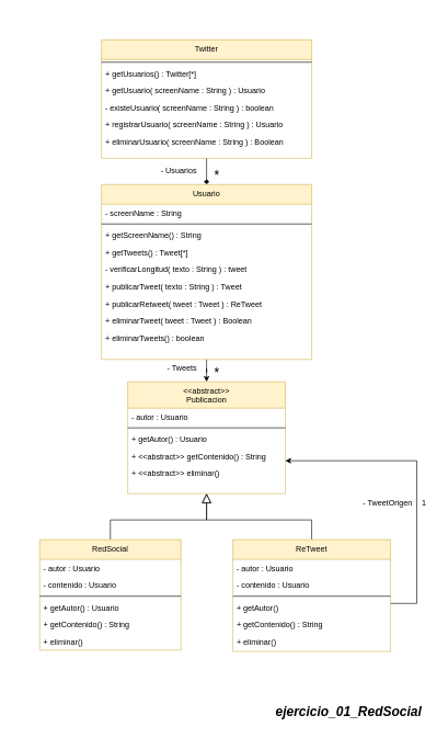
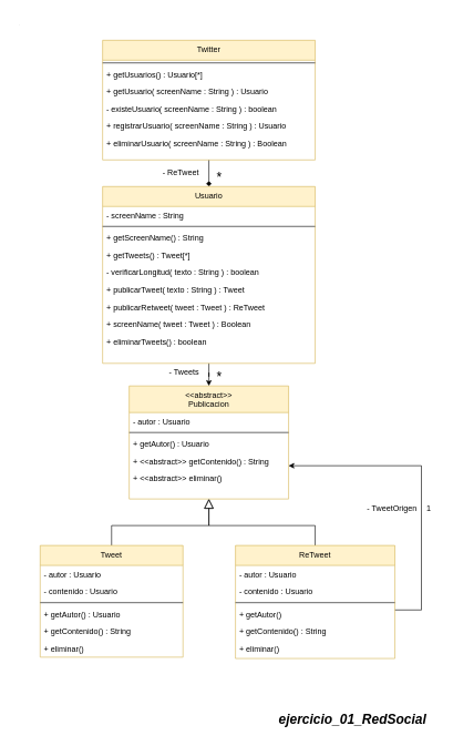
  <mxCell id="0" />
  <mxCell id="1" parent="0" />
  <mxCell id="2" style="edgeStyle=orthogonalEdgeStyle;rounded=0;orthogonalLoop=1;jettySize=auto;html=1;exitX=0.5;exitY=1;exitDx=0;exitDy=0;endArrow=diamond;" edge="1" parent="1" source="3" target="12"><mxGeometry relative="1" as="geometry" /></mxCell>
  <mxCell id="3" value="Twitter" style="swimlane;fontStyle=0;align=center;verticalAlign=top;childLayout=stackLayout;horizontal=1;startSize=30;horizontalStack=0;resizeParent=1;resizeLast=0;collapsible=1;marginBottom=0;rounded=0;shadow=0;strokeWidth=1;fillColor=#fff2cc;strokeColor=#d6b656;" vertex="1" parent="1"><mxGeometry x="154" y="60" width="320" height="180" as="geometry"><mxRectangle x="110" y="-20" width="160" height="26" as="alternateBounds" /></mxGeometry></mxCell>
  <mxCell id="4" value="" style="line;html=1;strokeWidth=1;align=left;verticalAlign=middle;spacingTop=-1;spacingLeft=3;spacingRight=3;rotatable=0;labelPosition=right;points=[];portConstraint=eastwest;" vertex="1" parent="3"><mxGeometry y="30" width="320" height="8" as="geometry" /></mxCell>
- <mxCell id="5" value="+ getUsuarios() : Twitter[*]" style="text;align=left;verticalAlign=top;spacingLeft=4;spacingRight=4;overflow=hidden;rotatable=0;points=[[0,0.5],[1,0.5]];portConstraint=eastwest;" vertex="1" parent="3"><mxGeometry y="38" width="320" height="26" as="geometry" /></mxCell>
+ <mxCell id="5" value="+ getUsuarios() : Usuario[*]" style="text;align=left;verticalAlign=top;spacingLeft=4;spacingRight=4;overflow=hidden;rotatable=0;points=[[0,0.5],[1,0.5]];portConstraint=eastwest;" vertex="1" parent="3"><mxGeometry y="38" width="320" height="26" as="geometry" /></mxCell>
  <mxCell id="6" value="+ getUsuario( screenName : String ) : Usuario" style="text;align=left;verticalAlign=top;spacingLeft=4;spacingRight=4;overflow=hidden;rotatable=0;points=[[0,0.5],[1,0.5]];portConstraint=eastwest;rounded=0;shadow=0;html=0;" vertex="1" parent="3"><mxGeometry y="64" width="320" height="26" as="geometry" /></mxCell>
  <mxCell id="7" value="- existeUsuario( screenName : String ) : boolean" style="text;align=left;verticalAlign=top;spacingLeft=4;spacingRight=4;overflow=hidden;rotatable=0;points=[[0,0.5],[1,0.5]];portConstraint=eastwest;rounded=0;shadow=0;html=0;" vertex="1" parent="3"><mxGeometry y="90" width="320" height="26" as="geometry" /></mxCell>
  <mxCell id="8" value="+ registrarUsuario( screenName : String ) : Usuario" style="text;align=left;verticalAlign=top;spacingLeft=4;spacingRight=4;overflow=hidden;rotatable=0;points=[[0,0.5],[1,0.5]];portConstraint=eastwest;rounded=0;shadow=0;html=0;" vertex="1" parent="3"><mxGeometry y="116" width="320" height="26" as="geometry" /></mxCell>
  <mxCell id="9" style="edgeStyle=orthogonalEdgeStyle;rounded=0;orthogonalLoop=1;jettySize=auto;html=1;exitX=1;exitY=0.5;exitDx=0;exitDy=0;" edge="1" parent="3" source="6" target="6"><mxGeometry relative="1" as="geometry" /></mxCell>
  <mxCell id="10" value="+ eliminarUsuario( screenName : String ) : Boolean&#10;" style="text;align=left;verticalAlign=top;spacingLeft=4;spacingRight=4;overflow=hidden;rotatable=0;points=[[0,0.5],[1,0.5]];portConstraint=eastwest;rounded=0;shadow=0;html=0;" vertex="1" parent="3"><mxGeometry y="142" width="320" height="26" as="geometry" /></mxCell>
  <mxCell id="11" style="edgeStyle=orthogonalEdgeStyle;rounded=0;orthogonalLoop=1;jettySize=auto;html=1;entryX=0.5;entryY=0;entryDx=0;entryDy=0;" edge="1" parent="1" source="12" target="23"><mxGeometry relative="1" as="geometry" /></mxCell>
  <mxCell id="12" value="Usuario" style="swimlane;fontStyle=0;align=center;verticalAlign=top;childLayout=stackLayout;horizontal=1;startSize=30;horizontalStack=0;resizeParent=1;resizeLast=0;collapsible=1;marginBottom=0;rounded=0;shadow=0;strokeWidth=1;fillColor=#fff2cc;strokeColor=#d6b656;" vertex="1" parent="1"><mxGeometry x="154" y="280" width="320" height="266" as="geometry"><mxRectangle x="110" y="-20" width="160" height="26" as="alternateBounds" /></mxGeometry></mxCell>
  <mxCell id="13" value="- screenName : String" style="text;align=left;verticalAlign=top;spacingLeft=4;spacingRight=4;overflow=hidden;rotatable=0;points=[[0,0.5],[1,0.5]];portConstraint=eastwest;" vertex="1" parent="12"><mxGeometry y="30" width="320" height="26" as="geometry" /></mxCell>
  <mxCell id="14" value="" style="line;html=1;strokeWidth=1;align=left;verticalAlign=middle;spacingTop=-1;spacingLeft=3;spacingRight=3;rotatable=0;labelPosition=right;points=[];portConstraint=eastwest;" vertex="1" parent="12"><mxGeometry y="56" width="320" height="8" as="geometry" /></mxCell>
  <mxCell id="15" value="+ getScreenName() : String" style="text;align=left;verticalAlign=top;spacingLeft=4;spacingRight=4;overflow=hidden;rotatable=0;points=[[0,0.5],[1,0.5]];portConstraint=eastwest;rounded=0;shadow=0;html=0;" vertex="1" parent="12"><mxGeometry y="64" width="320" height="26" as="geometry" /></mxCell>
  <mxCell id="16" value="+ getTweets() : Tweet[*]" style="text;align=left;verticalAlign=top;spacingLeft=4;spacingRight=4;overflow=hidden;rotatable=0;points=[[0,0.5],[1,0.5]];portConstraint=eastwest;rounded=0;shadow=0;html=0;" vertex="1" parent="12"><mxGeometry y="90" width="320" height="26" as="geometry" /></mxCell>
- <mxCell id="17" value="- verificarLongitud( texto : String ) : tweet&#10;" style="text;align=left;verticalAlign=top;spacingLeft=4;spacingRight=4;overflow=hidden;rotatable=0;points=[[0,0.5],[1,0.5]];portConstraint=eastwest;rounded=0;shadow=0;html=0;" vertex="1" parent="12"><mxGeometry y="116" width="320" height="26" as="geometry" /></mxCell>
+ <mxCell id="17" value="- verificarLongitud( texto : String ) : boolean&#10;" style="text;align=left;verticalAlign=top;spacingLeft=4;spacingRight=4;overflow=hidden;rotatable=0;points=[[0,0.5],[1,0.5]];portConstraint=eastwest;rounded=0;shadow=0;html=0;" vertex="1" parent="12"><mxGeometry y="116" width="320" height="26" as="geometry" /></mxCell>
  <mxCell id="18" value="+ publicarTweet( texto : String ) : Tweet&#10;" style="text;align=left;verticalAlign=top;spacingLeft=4;spacingRight=4;overflow=hidden;rotatable=0;points=[[0,0.5],[1,0.5]];portConstraint=eastwest;rounded=0;shadow=0;html=0;" vertex="1" parent="12"><mxGeometry y="142" width="320" height="26" as="geometry" /></mxCell>
  <mxCell id="19" style="edgeStyle=orthogonalEdgeStyle;rounded=0;orthogonalLoop=1;jettySize=auto;html=1;exitX=1;exitY=0.5;exitDx=0;exitDy=0;" edge="1" parent="12" source="15" target="15"><mxGeometry relative="1" as="geometry" /></mxCell>
  <mxCell id="20" value="+ publicarRetweet( tweet : Tweet ) : ReTweet" style="text;align=left;verticalAlign=top;spacingLeft=4;spacingRight=4;overflow=hidden;rotatable=0;points=[[0,0.5],[1,0.5]];portConstraint=eastwest;rounded=0;shadow=0;html=0;" vertex="1" parent="12"><mxGeometry y="168" width="320" height="26" as="geometry" /></mxCell>
- <mxCell id="21" value="+ eliminarTweet( tweet : Tweet ) : Boolean&#10;" style="text;align=left;verticalAlign=top;spacingLeft=4;spacingRight=4;overflow=hidden;rotatable=0;points=[[0,0.5],[1,0.5]];portConstraint=eastwest;rounded=0;shadow=0;html=0;" vertex="1" parent="12"><mxGeometry y="194" width="320" height="26" as="geometry" /></mxCell>
+ <mxCell id="21" value="+ screenName( tweet : Tweet ) : Boolean&#10;" style="text;align=left;verticalAlign=top;spacingLeft=4;spacingRight=4;overflow=hidden;rotatable=0;points=[[0,0.5],[1,0.5]];portConstraint=eastwest;rounded=0;shadow=0;html=0;" vertex="1" parent="12"><mxGeometry y="194" width="320" height="26" as="geometry" /></mxCell>
  <mxCell id="22" value="+ eliminarTweets() : boolean" style="text;align=left;verticalAlign=top;spacingLeft=4;spacingRight=4;overflow=hidden;rotatable=0;points=[[0,0.5],[1,0.5]];portConstraint=eastwest;rounded=0;shadow=0;html=0;" vertex="1" parent="12"><mxGeometry y="220" width="320" height="46" as="geometry" /></mxCell>
  <mxCell id="23" value="&lt;&lt;abstract&gt;&gt;&#10;Publicacion" style="swimlane;fontStyle=0;align=center;verticalAlign=top;childLayout=stackLayout;horizontal=1;startSize=40;horizontalStack=0;resizeParent=1;resizeLast=0;collapsible=1;marginBottom=0;rounded=0;shadow=0;strokeWidth=1;fillColor=#fff2cc;strokeColor=#d6b656;" vertex="1" parent="1"><mxGeometry x="194" y="580" width="240" height="170" as="geometry"><mxRectangle x="110" y="-20" width="160" height="26" as="alternateBounds" /></mxGeometry></mxCell>
  <mxCell id="24" value="- autor : Usuario" style="text;align=left;verticalAlign=top;spacingLeft=4;spacingRight=4;overflow=hidden;rotatable=0;points=[[0,0.5],[1,0.5]];portConstraint=eastwest;" vertex="1" parent="23"><mxGeometry y="40" width="240" height="26" as="geometry" /></mxCell>
  <mxCell id="25" value="" style="line;html=1;strokeWidth=1;align=left;verticalAlign=middle;spacingTop=-1;spacingLeft=3;spacingRight=3;rotatable=0;labelPosition=right;points=[];portConstraint=eastwest;" vertex="1" parent="23"><mxGeometry y="66" width="240" height="8" as="geometry" /></mxCell>
  <mxCell id="26" value="+ getAutor() : Usuario" style="text;align=left;verticalAlign=top;spacingLeft=4;spacingRight=4;overflow=hidden;rotatable=0;points=[[0,0.5],[1,0.5]];portConstraint=eastwest;rounded=0;shadow=0;html=0;" vertex="1" parent="23"><mxGeometry y="74" width="240" height="26" as="geometry" /></mxCell>
  <mxCell id="27" value="+ &lt;&lt;abstract&gt;&gt; getContenido() : String" style="text;align=left;verticalAlign=top;spacingLeft=4;spacingRight=4;overflow=hidden;rotatable=0;points=[[0,0.5],[1,0.5]];portConstraint=eastwest;rounded=0;shadow=0;html=0;" vertex="1" parent="23"><mxGeometry y="100" width="240" height="26" as="geometry" /></mxCell>
  <mxCell id="28" value="+ &lt;&lt;abstract&gt;&gt; eliminar() &#10;" style="text;align=left;verticalAlign=top;spacingLeft=4;spacingRight=4;overflow=hidden;rotatable=0;points=[[0,0.5],[1,0.5]];portConstraint=eastwest;rounded=0;shadow=0;html=0;" vertex="1" parent="23"><mxGeometry y="126" width="240" height="26" as="geometry" /></mxCell>
  <mxCell id="29" style="edgeStyle=orthogonalEdgeStyle;rounded=0;orthogonalLoop=1;jettySize=auto;html=1;exitX=1;exitY=0.5;exitDx=0;exitDy=0;" edge="1" parent="23" source="26" target="26"><mxGeometry relative="1" as="geometry" /></mxCell>
  <mxCell id="30" style="edgeStyle=orthogonalEdgeStyle;rounded=0;orthogonalLoop=1;jettySize=auto;html=1;entryX=0.5;entryY=1;entryDx=0;entryDy=0;endSize=12;startSize=12;endArrow=block;endFill=0;" edge="1" parent="1" source="31" target="23"><mxGeometry relative="1" as="geometry"><Array as="points"><mxPoint x="168" y="790" /><mxPoint x="314" y="790" /></Array></mxGeometry></mxCell>
- <mxCell id="31" value="RedSocial" style="swimlane;fontStyle=0;align=center;verticalAlign=top;childLayout=stackLayout;horizontal=1;startSize=30;horizontalStack=0;resizeParent=1;resizeLast=0;collapsible=1;marginBottom=0;rounded=0;shadow=0;strokeWidth=1;fillColor=#fff2cc;strokeColor=#d6b656;" vertex="1" parent="1"><mxGeometry x="60" y="820" width="215" height="168" as="geometry"><mxRectangle x="110" y="-20" width="160" height="26" as="alternateBounds" /></mxGeometry></mxCell>
+ <mxCell id="31" value="Tweet" style="swimlane;fontStyle=0;align=center;verticalAlign=top;childLayout=stackLayout;horizontal=1;startSize=30;horizontalStack=0;resizeParent=1;resizeLast=0;collapsible=1;marginBottom=0;rounded=0;shadow=0;strokeWidth=1;fillColor=#fff2cc;strokeColor=#d6b656;" vertex="1" parent="1"><mxGeometry x="60" y="820" width="215" height="168" as="geometry"><mxRectangle x="110" y="-20" width="160" height="26" as="alternateBounds" /></mxGeometry></mxCell>
  <mxCell id="32" value="- autor : Usuario" style="text;align=left;verticalAlign=top;spacingLeft=4;spacingRight=4;overflow=hidden;rotatable=0;points=[[0,0.5],[1,0.5]];portConstraint=eastwest;" vertex="1" parent="31"><mxGeometry y="30" width="215" height="26" as="geometry" /></mxCell>
  <mxCell id="33" value="- contenido : Usuario" style="text;align=left;verticalAlign=top;spacingLeft=4;spacingRight=4;overflow=hidden;rotatable=0;points=[[0,0.5],[1,0.5]];portConstraint=eastwest;" vertex="1" parent="31"><mxGeometry y="56" width="215" height="26" as="geometry" /></mxCell>
  <mxCell id="34" value="" style="line;html=1;strokeWidth=1;align=left;verticalAlign=middle;spacingTop=-1;spacingLeft=3;spacingRight=3;rotatable=0;labelPosition=right;points=[];portConstraint=eastwest;" vertex="1" parent="31"><mxGeometry y="82" width="215" height="8" as="geometry" /></mxCell>
  <mxCell id="35" value="+ getAutor() : Usuario" style="text;align=left;verticalAlign=top;spacingLeft=4;spacingRight=4;overflow=hidden;rotatable=0;points=[[0,0.5],[1,0.5]];portConstraint=eastwest;rounded=0;shadow=0;html=0;" vertex="1" parent="31"><mxGeometry y="90" width="215" height="26" as="geometry" /></mxCell>
  <mxCell id="36" value="+ getContenido() : String" style="text;align=left;verticalAlign=top;spacingLeft=4;spacingRight=4;overflow=hidden;rotatable=0;points=[[0,0.5],[1,0.5]];portConstraint=eastwest;rounded=0;shadow=0;html=0;" vertex="1" parent="31"><mxGeometry y="116" width="215" height="26" as="geometry" /></mxCell>
  <mxCell id="37" value="+ eliminar() " style="text;align=left;verticalAlign=top;spacingLeft=4;spacingRight=4;overflow=hidden;rotatable=0;points=[[0,0.5],[1,0.5]];portConstraint=eastwest;rounded=0;shadow=0;html=0;" vertex="1" parent="31"><mxGeometry y="142" width="215" height="26" as="geometry" /></mxCell>
  <mxCell id="38" style="edgeStyle=orthogonalEdgeStyle;rounded=0;orthogonalLoop=1;jettySize=auto;html=1;exitX=1;exitY=0.5;exitDx=0;exitDy=0;" edge="1" parent="31" source="35" target="35"><mxGeometry relative="1" as="geometry" /></mxCell>
  <mxCell id="39" style="edgeStyle=orthogonalEdgeStyle;rounded=0;orthogonalLoop=1;jettySize=auto;html=1;endSize=12;startSize=12;endArrow=block;endFill=0;" edge="1" parent="1" source="41" target="23"><mxGeometry relative="1" as="geometry"><Array as="points"><mxPoint x="474" y="790" /><mxPoint x="314" y="790" /></Array></mxGeometry></mxCell>
  <mxCell id="40" style="edgeStyle=orthogonalEdgeStyle;rounded=0;orthogonalLoop=1;jettySize=auto;html=1;" edge="1" parent="1" source="41"><mxGeometry relative="1" as="geometry"><mxPoint x="434" y="700" as="targetPoint" /><Array as="points"><mxPoint x="634" y="917" /><mxPoint x="634" y="700" /></Array></mxGeometry></mxCell>
  <mxCell id="41" value="ReTweet" style="swimlane;fontStyle=0;align=center;verticalAlign=top;childLayout=stackLayout;horizontal=1;startSize=30;horizontalStack=0;resizeParent=1;resizeLast=0;collapsible=1;marginBottom=0;rounded=0;shadow=0;strokeWidth=1;fillColor=#fff2cc;strokeColor=#d6b656;" vertex="1" parent="1"><mxGeometry x="354" y="820" width="240" height="170" as="geometry"><mxRectangle x="110" y="-20" width="160" height="26" as="alternateBounds" /></mxGeometry></mxCell>
  <mxCell id="42" value="- autor : Usuario" style="text;align=left;verticalAlign=top;spacingLeft=4;spacingRight=4;overflow=hidden;rotatable=0;points=[[0,0.5],[1,0.5]];portConstraint=eastwest;" vertex="1" parent="41"><mxGeometry y="30" width="240" height="26" as="geometry" /></mxCell>
  <mxCell id="43" value="- contenido : Usuario" style="text;align=left;verticalAlign=top;spacingLeft=4;spacingRight=4;overflow=hidden;rotatable=0;points=[[0,0.5],[1,0.5]];portConstraint=eastwest;" vertex="1" parent="41"><mxGeometry y="56" width="240" height="26" as="geometry" /></mxCell>
  <mxCell id="44" value="" style="line;html=1;strokeWidth=1;align=left;verticalAlign=middle;spacingTop=-1;spacingLeft=3;spacingRight=3;rotatable=0;labelPosition=right;points=[];portConstraint=eastwest;" vertex="1" parent="41"><mxGeometry y="82" width="240" height="8" as="geometry" /></mxCell>
  <mxCell id="45" value="+ getAutor()" style="text;align=left;verticalAlign=top;spacingLeft=4;spacingRight=4;overflow=hidden;rotatable=0;points=[[0,0.5],[1,0.5]];portConstraint=eastwest;rounded=0;shadow=0;html=0;" vertex="1" parent="41"><mxGeometry y="90" width="240" height="26" as="geometry" /></mxCell>
  <mxCell id="46" value="+ getContenido() : String" style="text;align=left;verticalAlign=top;spacingLeft=4;spacingRight=4;overflow=hidden;rotatable=0;points=[[0,0.5],[1,0.5]];portConstraint=eastwest;rounded=0;shadow=0;html=0;" vertex="1" parent="41"><mxGeometry y="116" width="240" height="26" as="geometry" /></mxCell>
  <mxCell id="47" value="+ eliminar() " style="text;align=left;verticalAlign=top;spacingLeft=4;spacingRight=4;overflow=hidden;rotatable=0;points=[[0,0.5],[1,0.5]];portConstraint=eastwest;rounded=0;shadow=0;html=0;" vertex="1" parent="41"><mxGeometry y="142" width="240" height="26" as="geometry" /></mxCell>
  <mxCell id="48" style="edgeStyle=orthogonalEdgeStyle;rounded=0;orthogonalLoop=1;jettySize=auto;html=1;exitX=1;exitY=0.5;exitDx=0;exitDy=0;" edge="1" parent="41" source="45" target="45"><mxGeometry relative="1" as="geometry" /></mxCell>
  <mxCell id="49" value="- TweetOrigen" style="text;html=1;align=center;verticalAlign=middle;whiteSpace=wrap;rounded=0;fontStyle=0" vertex="1" parent="1"><mxGeometry x="550" y="750" width="80" height="30" as="geometry" /></mxCell>
  <mxCell id="50" value="- Tweets" style="text;html=1;align=center;verticalAlign=middle;whiteSpace=wrap;rounded=0;" vertex="1" parent="1"><mxGeometry x="250" y="550" width="54" height="20" as="geometry" /></mxCell>
- <mxCell id="51" value="- Usuarios" style="text;html=1;align=center;verticalAlign=middle;whiteSpace=wrap;rounded=0;" vertex="1" parent="1"><mxGeometry x="240" y="250" width="64" height="20" as="geometry" /></mxCell>
+ <mxCell id="51" value="- ReTweet" style="text;html=1;align=center;verticalAlign=middle;whiteSpace=wrap;rounded=0;" vertex="1" parent="1"><mxGeometry x="240" y="250" width="64" height="20" as="geometry" /></mxCell>
  <mxCell id="52" value="&lt;font style=&quot;font-size: 20px;&quot;&gt;*&lt;/font&gt;" style="text;html=1;align=center;verticalAlign=middle;whiteSpace=wrap;rounded=0;" vertex="1" parent="1"><mxGeometry x="320" y="250" width="20" height="30" as="geometry" /></mxCell>
  <mxCell id="53" value="&lt;font style=&quot;font-size: 20px;&quot;&gt;*&lt;/font&gt;" style="text;html=1;align=center;verticalAlign=middle;whiteSpace=wrap;rounded=0;" vertex="1" parent="1"><mxGeometry x="320" y="550" width="20" height="30" as="geometry" /></mxCell>
  <mxCell id="54" value="&lt;b style=&quot;&quot;&gt;&lt;i&gt;&lt;font style=&quot;font-size: 20px;&quot;&gt;ejercicio_01_RedSocial&lt;/font&gt;&lt;/i&gt;&lt;/b&gt;" style="text;html=1;align=center;verticalAlign=middle;resizable=0;points=[];autosize=1;strokeColor=none;fillColor=none;" vertex="1" parent="1"><mxGeometry x="405" y="1060" width="250" height="40" as="geometry" /></mxCell>
  <mxCell id="55" value="&lt;font style=&quot;font-size: 1px;&quot;&gt;1&lt;/font&gt;" style="text;html=1;align=center;verticalAlign=middle;whiteSpace=wrap;rounded=0;" vertex="1" parent="1"><mxGeometry x="20" y="20" width="20" height="30" as="geometry" /></mxCell>
  <mxCell id="56" value="1" style="text;html=1;align=center;verticalAlign=middle;resizable=0;points=[];autosize=1;strokeColor=none;fillColor=none;" vertex="1" parent="1"><mxGeometry x="630" y="750" width="30" height="30" as="geometry" /></mxCell>
